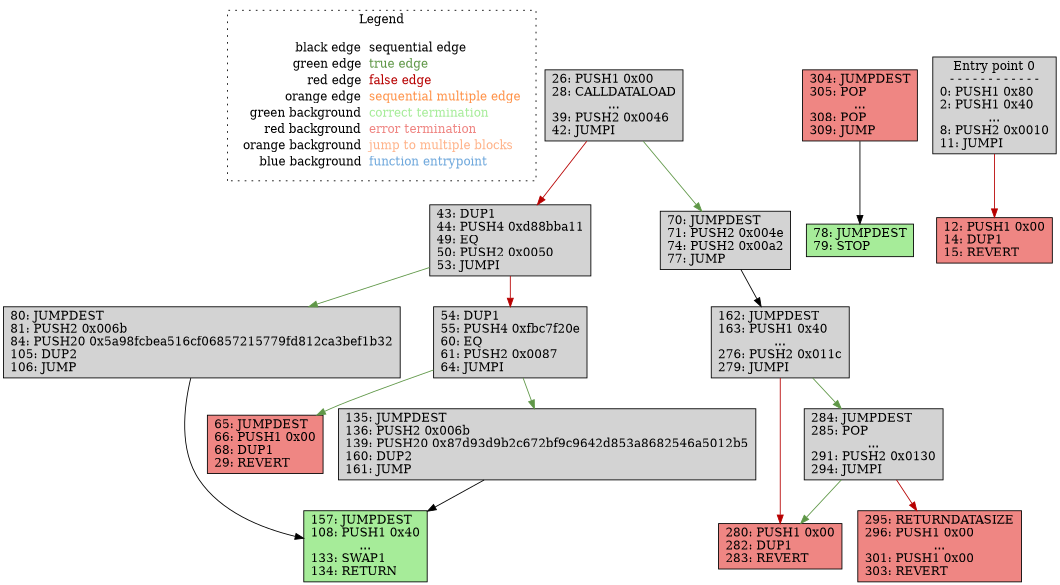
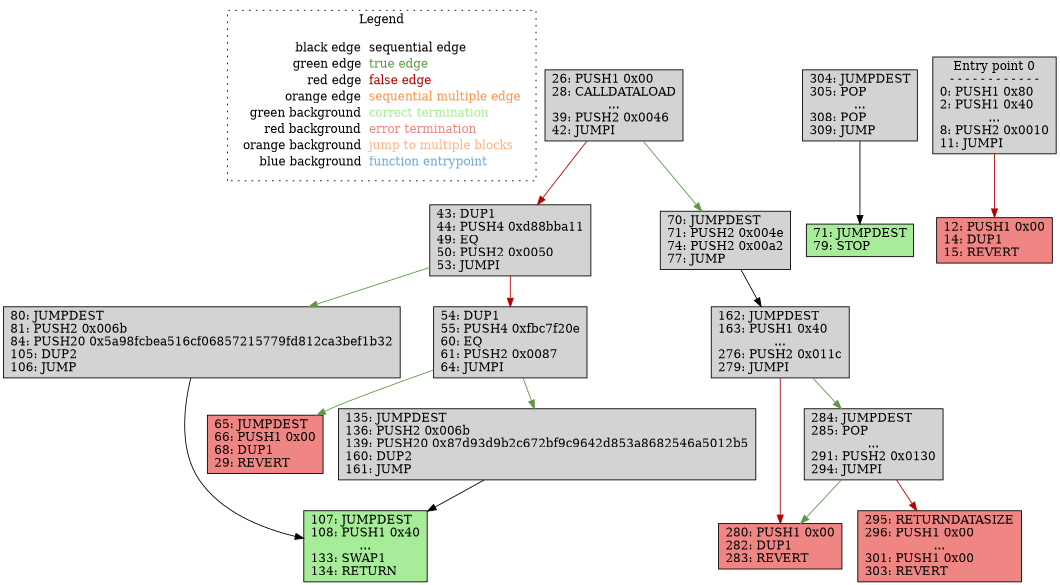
  digraph {
    rankdir=TB
    node [shape=box fillcolor="#D3D3D3" style=filled]
    edge [color="#5F9747"]
    n1 [label=<<table border="0" cellpadding="2" cellspacing="0" cellborder="0"> 			<tr><td align="right">black edge&nbsp;</td><td align="left"><font color="#000000">sequential edge</font></td></tr> 			<tr><td align="right">green edge&nbsp;</td><td align="left"><font color="#5F9747">true edge</font></td></tr> 			<tr><td align="right">red edge&nbsp;</td><td align="left"><font color="#B70000">false edge</font></td></tr> 			<tr><td align="right">orange edge&nbsp;</td><td align="left"><font color="#FF9248">sequential multiple edge</font></td></tr> 			<tr><td align="right">green background&nbsp;</td><td align="left"><font color="#A6EC99">correct termination</font></td></tr> 			<tr><td align="right">red background&nbsp;</td><td align="left"><font color="#EF8683">error termination</font></td></tr> 			<tr><td align="right">orange background&nbsp;</td><td align="left"><font color="#FFB38A">jump to multiple blocks</font></td></tr> 			<tr><td align="right">blue background&nbsp;</td><td align="left"><font color="#6FA8DC">function entrypoint</font></td></tr> 		</table>> shape=plaintext fillcolor="" style=""]
    n2 [label="162: JUMPDEST\l163: PUSH1 0x40\l...\n276: PUSH2 0x011c\l279: JUMPI\l"]
    n3 [label="284: JUMPDEST\l285: POP\l...\n291: PUSH2 0x0130\l294: JUMPI\l"]
    n4 [fillcolor="#EF8683" label="280: PUSH1 0x00\l282: DUP1\l283: REVERT\l"]
    n5 [fillcolor="#EF8683" label="295: RETURNDATASIZE\l296: PUSH1 0x00\l...\n301: PUSH1 0x00\l303: REVERT\l"]
    n6 [label="43: DUP1\l44: PUSH4 0xd88bba11\l49: EQ\l50: PUSH2 0x0050\l53: JUMPI\l"]
    n7 [label="80: JUMPDEST\l81: PUSH2 0x006b\l84: PUSH20 0x5a98fcbea516cf06857215779fd812ca3bef1b32\l105: DUP2\l106: JUMP\l"]
    n8 [label="54: DUP1\l55: PUSH4 0xfbc7f20e\l60: EQ\l61: PUSH2 0x0087\l64: JUMPI\l"]
-   n9 [fillcolor="#A6EC99" label="157: JUMPDEST\l108: PUSH1 0x40\l...\n133: SWAP1\l134: RETURN\l"]
+   n9 [fillcolor="#A6EC99" label="107: JUMPDEST\l108: PUSH1 0x40\l...\n133: SWAP1\l134: RETURN\l"]
    n10 [fillcolor="#EF8683" label="65: JUMPDEST\l66: PUSH1 0x00\l68: DUP1\l29: REVERT\l"]
    n11 [label="135: JUMPDEST\l136: PUSH2 0x006b\l139: PUSH20 0x87d93d9b2c672bf9c9642d853a8682546a5012b5\l160: DUP2\l161: JUMP\l"]
-   n12 [fillcolor="#EF8683" label="304: JUMPDEST\l305: POP\l...\n308: POP\l309: JUMP\l"]
-   n13 [fillcolor="#A6EC99" label="78: JUMPDEST\l79: STOP\l"]
+   n12 [label="304: JUMPDEST\l305: POP\l...\n308: POP\l309: JUMP\l"]
+   n13 [fillcolor="#A6EC99" label="71: JUMPDEST\l79: STOP\l"]
    n14 [label="26: PUSH1 0x00\l28: CALLDATALOAD\l...\n39: PUSH2 0x0046\l42: JUMPI\l"]
    n15 [label="70: JUMPDEST\l71: PUSH2 0x004e\l74: PUSH2 0x00a2\l77: JUMP\l"]
    n16 [label="Entry point 0\n- - - - - - - - - - - -\n0: PUSH1 0x80\l2: PUSH1 0x40\l...\n8: PUSH2 0x0010\l11: JUMPI\l"]
    n17 [fillcolor="#EF8683" label="12: PUSH1 0x00\l14: DUP1\l15: REVERT\l"]
    subgraph cluster_1 {
      label=Legend
      style=dotted
      n1
    }
    n2 -> n3
    n2 -> n4 [color="#B70000"]
    n3 -> n4
    n3 -> n5 [color="#B70000"]
    n6 -> n7
    n6 -> n8 [color="#B70000"]
    n7 -> n9 [color="#000000"]
    n8 -> n10
    n8 -> n11
    n11 -> n9 [color="#000000"]
    n12 -> n13 [color="#000000"]
    n14 -> n6 [color="#B70000"]
    n14 -> n15
    n15 -> n2 [color="#000000"]
    n16 -> n17 [color="#B70000"]
  }
